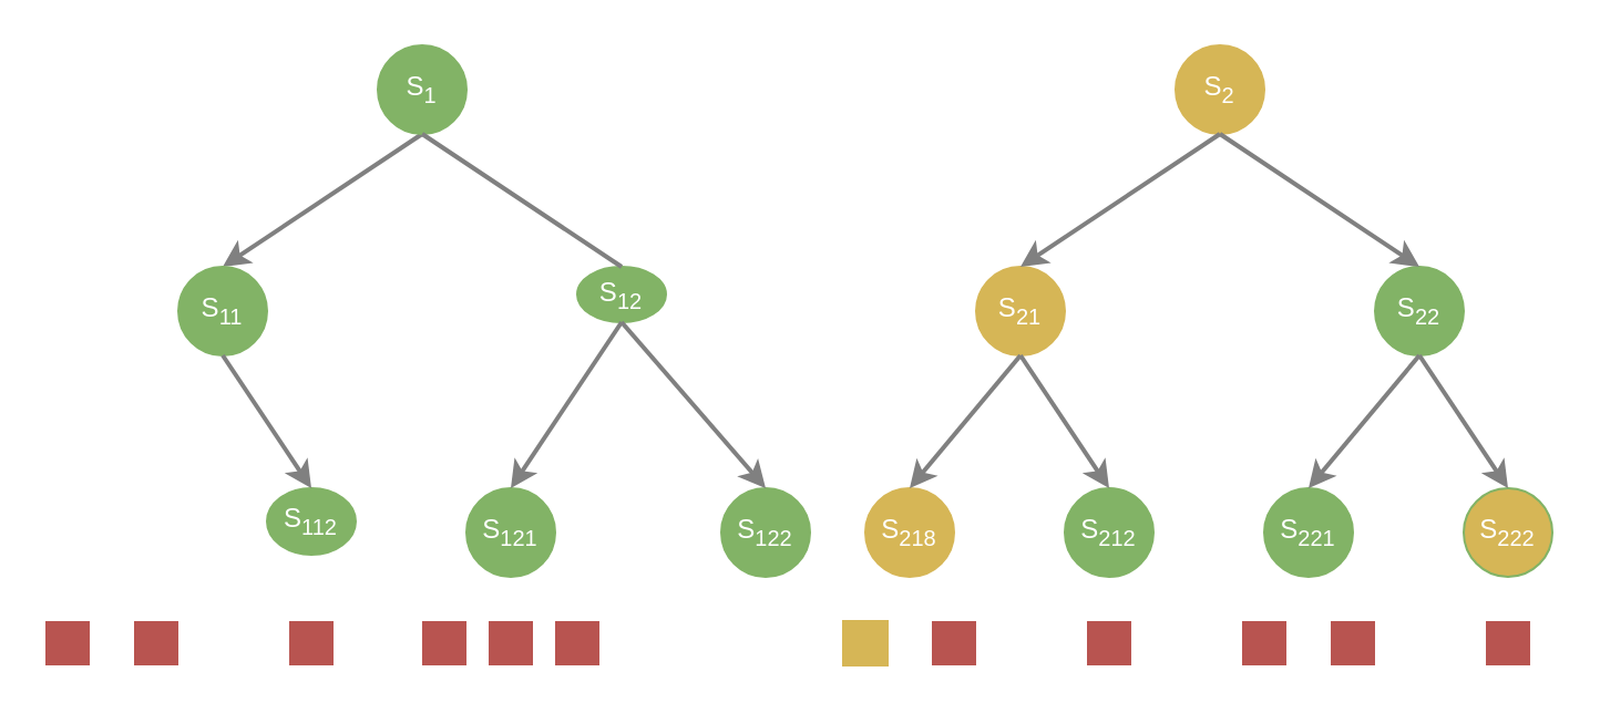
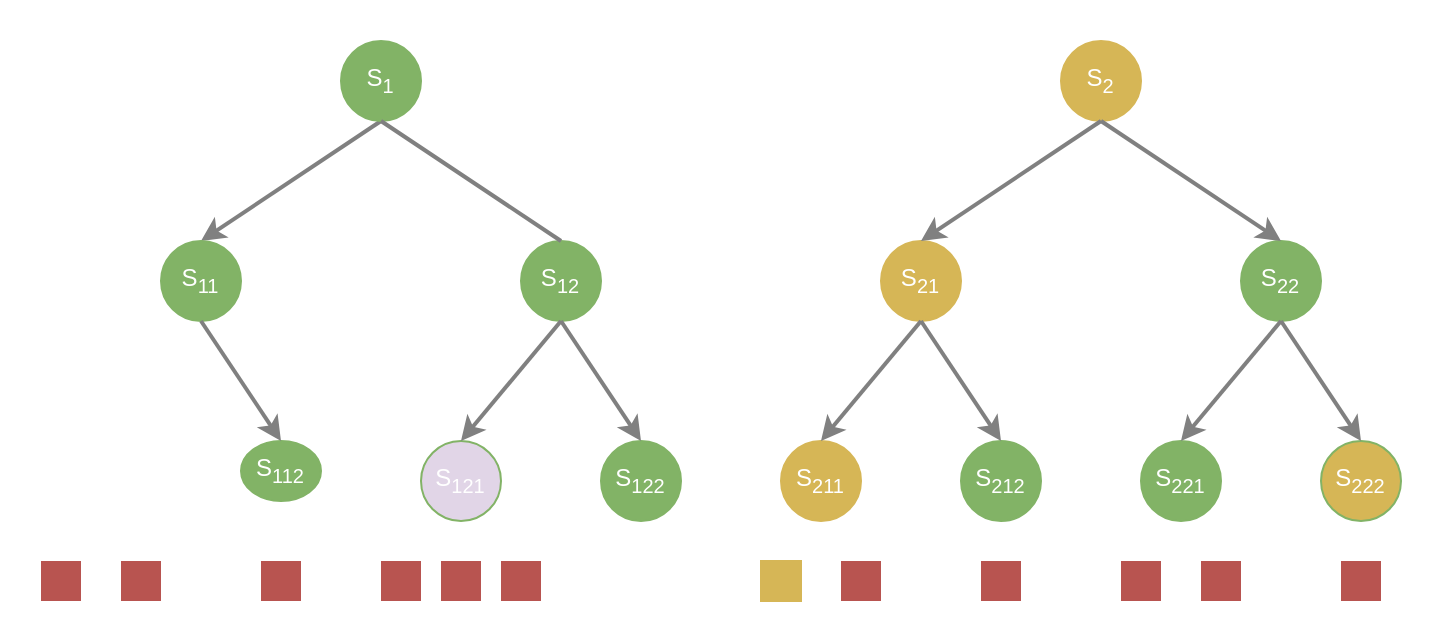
  <mxCell id="0" />
  <mxCell id="1" parent="0" />
  <mxCell id="2" style="rounded=0;orthogonalLoop=1;jettySize=auto;html=1;exitX=0.5;exitY=1;exitDx=0;exitDy=0;fontSize=12;fontColor=#FFFFFF;entryX=0.5;entryY=0;entryDx=0;entryDy=0;strokeWidth=2;strokeColor=#808080;" edge="1" parent="1" source="3" target="4"><mxGeometry relative="1" as="geometry" /></mxCell>
  <mxCell id="3" value="S&lt;sub&gt;1&lt;/sub&gt;" style="ellipse;whiteSpace=wrap;html=1;aspect=fixed;fillColor=#82B366;strokeColor=#82b366;fontColor=#FFFFFF;fontStyle=0;fontSize=12;" vertex="1" parent="1"><mxGeometry x="170" y="20" width="40" height="40" as="geometry" /></mxCell>
  <mxCell id="4" value="S&lt;sub&gt;11&lt;/sub&gt;" style="ellipse;whiteSpace=wrap;html=1;aspect=fixed;fillColor=#82B366;strokeColor=#82b366;fontColor=#FFFFFF;fontStyle=0;fontSize=12;" vertex="1" parent="1"><mxGeometry x="80" y="120" width="40" height="40" as="geometry" /></mxCell>
- <mxCell id="5" value="S&lt;sub&gt;12&lt;/sub&gt;" style="ellipse;whiteSpace=wrap;html=1;aspect=fixed;fillColor=#82B366;strokeColor=#82b366;fontColor=#FFFFFF;fontStyle=0;fontSize=12;" vertex="1" parent="1"><mxGeometry x="260" y="120" width="40" height="25" as="geometry" /></mxCell>
+ <mxCell id="5" value="S&lt;sub&gt;12&lt;/sub&gt;" style="ellipse;whiteSpace=wrap;html=1;aspect=fixed;fillColor=#82B366;strokeColor=#82b366;fontColor=#FFFFFF;fontStyle=0;fontSize=12;" vertex="1" parent="1"><mxGeometry x="260" y="120" width="40" height="40" as="geometry" /></mxCell>
  <mxCell id="6" value="S&lt;sub&gt;112&lt;/sub&gt;" style="ellipse;whiteSpace=wrap;html=1;aspect=fixed;fillColor=#82B366;strokeColor=#82b366;fontColor=#FFFFFF;fontStyle=0;fontSize=12;" vertex="1" parent="1"><mxGeometry x="120" y="220" width="40" height="30" as="geometry" /></mxCell>
- <mxCell id="7" value="S&lt;sub&gt;121&lt;/sub&gt;" style="ellipse;whiteSpace=wrap;html=1;aspect=fixed;fillColor=#82B366;strokeColor=#82b366;fontColor=#FFFFFF;fontStyle=0;fontSize=12;" vertex="1" parent="1"><mxGeometry x="210" y="220" width="40" height="40" as="geometry" /></mxCell>
- <mxCell id="8" value="S&lt;sub&gt;122&lt;/sub&gt;" style="ellipse;whiteSpace=wrap;html=1;aspect=fixed;fillColor=#82B366;strokeColor=#82b366;fontColor=#FFFFFF;fontStyle=0;fontSize=12;" vertex="1" parent="1"><mxGeometry x="325" y="220" width="40" height="40" as="geometry" /></mxCell>
+ <mxCell id="7" value="S&lt;sub&gt;121&lt;/sub&gt;" style="ellipse;whiteSpace=wrap;html=1;aspect=fixed;fillColor=#e1d5e7;strokeColor=#82b366;fontColor=#FFFFFF;fontStyle=0;fontSize=12;" vertex="1" parent="1"><mxGeometry x="210" y="220" width="40" height="40" as="geometry" /></mxCell>
+ <mxCell id="8" value="S&lt;sub&gt;122&lt;/sub&gt;" style="ellipse;whiteSpace=wrap;html=1;aspect=fixed;fillColor=#82B366;strokeColor=#82b366;fontColor=#FFFFFF;fontStyle=0;fontSize=12;" vertex="1" parent="1"><mxGeometry x="300" y="220" width="40" height="40" as="geometry" /></mxCell>
  <mxCell id="9" value="" style="rounded=0;whiteSpace=wrap;html=1;fillColor=#B85450;fontSize=12;strokeColor=none;" vertex="1" parent="1"><mxGeometry x="20" y="280" width="20" height="20" as="geometry" /></mxCell>
  <mxCell id="10" value="" style="rounded=0;whiteSpace=wrap;html=1;fillColor=#B85450;fontSize=12;strokeColor=none;" vertex="1" parent="1"><mxGeometry x="60" y="280" width="20" height="20" as="geometry" /></mxCell>
  <mxCell id="11" value="" style="rounded=0;whiteSpace=wrap;html=1;fillColor=#B85450;fontSize=12;strokeColor=none;" vertex="1" parent="1"><mxGeometry x="130" y="280" width="20" height="20" as="geometry" /></mxCell>
  <mxCell id="12" value="" style="rounded=0;whiteSpace=wrap;html=1;fillColor=#B85450;fontSize=12;strokeColor=none;" vertex="1" parent="1"><mxGeometry x="220" y="280" width="20" height="20" as="geometry" /></mxCell>
  <mxCell id="13" value="" style="rounded=0;whiteSpace=wrap;html=1;fillColor=#B85450;fontSize=12;strokeColor=none;" vertex="1" parent="1"><mxGeometry x="190" y="280" width="20" height="20" as="geometry" /></mxCell>
  <mxCell id="14" value="" style="rounded=0;whiteSpace=wrap;html=1;fillColor=#B85450;fontSize=12;strokeColor=none;" vertex="1" parent="1"><mxGeometry x="250" y="280" width="20" height="20" as="geometry" /></mxCell>
  <mxCell id="15" value="S&lt;sub&gt;2&lt;/sub&gt;" style="ellipse;whiteSpace=wrap;html=1;aspect=fixed;fillColor=#D6B656;strokeColor=#D6B656;fontColor=#FFFFFF;fontStyle=0;fontSize=12;" vertex="1" parent="1"><mxGeometry x="530" y="20" width="40" height="40" as="geometry" /></mxCell>
  <mxCell id="16" value="S&lt;sub&gt;21&lt;/sub&gt;" style="ellipse;whiteSpace=wrap;html=1;aspect=fixed;fillColor=#D6B656;strokeColor=#D6B656;fontColor=#FFFFFF;fontStyle=0;fontSize=12;" vertex="1" parent="1"><mxGeometry x="440" y="120" width="40" height="40" as="geometry" /></mxCell>
  <mxCell id="17" value="S&lt;sub&gt;22&lt;/sub&gt;" style="ellipse;whiteSpace=wrap;html=1;aspect=fixed;fillColor=#82B366;strokeColor=#82b366;fontColor=#FFFFFF;fontStyle=0;fontSize=12;" vertex="1" parent="1"><mxGeometry x="620" y="120" width="40" height="40" as="geometry" /></mxCell>
- <mxCell id="18" value="S&lt;sub&gt;218&lt;/sub&gt;" style="ellipse;whiteSpace=wrap;html=1;aspect=fixed;fillColor=#D6B656;strokeColor=#D6B656;fontColor=#FFFFFF;fontStyle=0;fontSize=12;" vertex="1" parent="1"><mxGeometry x="390" y="220" width="40" height="40" as="geometry" /></mxCell>
+ <mxCell id="18" value="S&lt;sub&gt;211&lt;/sub&gt;" style="ellipse;whiteSpace=wrap;html=1;aspect=fixed;fillColor=#D6B656;strokeColor=#D6B656;fontColor=#FFFFFF;fontStyle=0;fontSize=12;" vertex="1" parent="1"><mxGeometry x="390" y="220" width="40" height="40" as="geometry" /></mxCell>
  <mxCell id="19" value="S&lt;sub&gt;212&lt;/sub&gt;" style="ellipse;whiteSpace=wrap;html=1;aspect=fixed;fillColor=#82B366;strokeColor=#82b366;fontColor=#FFFFFF;fontStyle=0;fontSize=12;" vertex="1" parent="1"><mxGeometry x="480" y="220" width="40" height="40" as="geometry" /></mxCell>
  <mxCell id="20" value="S&lt;sub&gt;221&lt;/sub&gt;" style="ellipse;whiteSpace=wrap;html=1;aspect=fixed;fillColor=#82B366;strokeColor=#82b366;fontColor=#FFFFFF;fontStyle=0;fontSize=12;" vertex="1" parent="1"><mxGeometry x="570" y="220" width="40" height="40" as="geometry" /></mxCell>
  <mxCell id="21" value="S&lt;sub&gt;222&lt;/sub&gt;" style="ellipse;whiteSpace=wrap;html=1;aspect=fixed;fillColor=#d6b656;strokeColor=#82b366;fontColor=#FFFFFF;fontStyle=0;fontSize=12;" vertex="1" parent="1"><mxGeometry x="660" y="220" width="40" height="40" as="geometry" /></mxCell>
  <mxCell id="22" value="" style="rounded=0;whiteSpace=wrap;html=1;fillColor=#D6B656;fontSize=12;strokeColor=#d6b656;" vertex="1" parent="1"><mxGeometry x="380" y="280" width="20" height="20" as="geometry" /></mxCell>
  <mxCell id="23" value="" style="rounded=0;whiteSpace=wrap;html=1;fillColor=#B85450;fontSize=12;strokeColor=none;" vertex="1" parent="1"><mxGeometry x="420" y="280" width="20" height="20" as="geometry" /></mxCell>
  <mxCell id="24" value="" style="rounded=0;whiteSpace=wrap;html=1;fillColor=#B85450;fontSize=12;strokeColor=none;" vertex="1" parent="1"><mxGeometry x="490" y="280" width="20" height="20" as="geometry" /></mxCell>
  <mxCell id="25" value="" style="rounded=0;whiteSpace=wrap;html=1;fillColor=#B85450;fontSize=12;strokeColor=none;" vertex="1" parent="1"><mxGeometry x="670" y="280" width="20" height="20" as="geometry" /></mxCell>
  <mxCell id="26" value="" style="rounded=0;whiteSpace=wrap;html=1;fillColor=#B85450;fontSize=12;strokeColor=none;" vertex="1" parent="1"><mxGeometry x="560" y="280" width="20" height="20" as="geometry" /></mxCell>
  <mxCell id="27" value="" style="rounded=0;whiteSpace=wrap;html=1;fillColor=#B85450;fontSize=12;strokeColor=none;" vertex="1" parent="1"><mxGeometry x="600" y="280" width="20" height="20" as="geometry" /></mxCell>
  <mxCell id="28" style="rounded=0;orthogonalLoop=1;jettySize=auto;html=1;exitX=0.5;exitY=1;exitDx=0;exitDy=0;fontSize=12;fontColor=#FFFFFF;entryX=0.5;entryY=0;entryDx=0;entryDy=0;strokeWidth=2;strokeColor=#808080;endArrow=none;" edge="1" parent="1" source="3" target="5"><mxGeometry relative="1" as="geometry"><mxPoint x="200" y="100" as="sourcePoint" /><mxPoint x="110" y="130" as="targetPoint" /></mxGeometry></mxCell>
  <mxCell id="29" style="rounded=0;orthogonalLoop=1;jettySize=auto;html=1;exitX=0.5;exitY=1;exitDx=0;exitDy=0;fontSize=12;fontColor=#FFFFFF;entryX=0.5;entryY=0;entryDx=0;entryDy=0;strokeWidth=2;strokeColor=#808080;" edge="1" parent="1" source="4" target="6"><mxGeometry relative="1" as="geometry"><mxPoint x="220" y="120" as="sourcePoint" /><mxPoint x="130" y="150" as="targetPoint" /></mxGeometry></mxCell>
  <mxCell id="30" style="rounded=0;orthogonalLoop=1;jettySize=auto;html=1;exitX=0.5;exitY=1;exitDx=0;exitDy=0;fontSize=12;fontColor=#FFFFFF;entryX=0.5;entryY=0;entryDx=0;entryDy=0;strokeWidth=2;strokeColor=#808080;" edge="1" parent="1" source="5" target="7"><mxGeometry relative="1" as="geometry"><mxPoint x="230" y="130" as="sourcePoint" /><mxPoint x="140" y="160" as="targetPoint" /></mxGeometry></mxCell>
  <mxCell id="31" style="rounded=0;orthogonalLoop=1;jettySize=auto;html=1;exitX=0.5;exitY=1;exitDx=0;exitDy=0;fontSize=12;fontColor=#FFFFFF;entryX=0.5;entryY=0;entryDx=0;entryDy=0;strokeWidth=2;strokeColor=#808080;" edge="1" parent="1" source="5" target="8"><mxGeometry relative="1" as="geometry"><mxPoint x="240" y="140" as="sourcePoint" /><mxPoint x="150" y="170" as="targetPoint" /></mxGeometry></mxCell>
  <mxCell id="32" style="rounded=0;orthogonalLoop=1;jettySize=auto;html=1;exitX=0.5;exitY=1;exitDx=0;exitDy=0;fontSize=12;fontColor=#FFFFFF;entryX=0.5;entryY=0;entryDx=0;entryDy=0;strokeWidth=2;strokeColor=#808080;" edge="1" parent="1" source="15" target="16"><mxGeometry relative="1" as="geometry"><mxPoint x="250" y="150" as="sourcePoint" /><mxPoint x="160" y="180" as="targetPoint" /></mxGeometry></mxCell>
  <mxCell id="33" style="rounded=0;orthogonalLoop=1;jettySize=auto;html=1;exitX=0.5;exitY=1;exitDx=0;exitDy=0;fontSize=12;fontColor=#FFFFFF;entryX=0.5;entryY=0;entryDx=0;entryDy=0;strokeWidth=2;strokeColor=#808080;" edge="1" parent="1" source="15" target="17"><mxGeometry relative="1" as="geometry"><mxPoint x="260" y="160" as="sourcePoint" /><mxPoint x="170" y="190" as="targetPoint" /></mxGeometry></mxCell>
  <mxCell id="34" style="rounded=0;orthogonalLoop=1;jettySize=auto;html=1;exitX=0.5;exitY=1;exitDx=0;exitDy=0;fontSize=12;fontColor=#FFFFFF;entryX=0.5;entryY=0;entryDx=0;entryDy=0;strokeWidth=2;strokeColor=#808080;" edge="1" parent="1" source="16" target="18"><mxGeometry relative="1" as="geometry"><mxPoint x="270" y="170" as="sourcePoint" /><mxPoint x="180" y="200" as="targetPoint" /></mxGeometry></mxCell>
  <mxCell id="35" style="rounded=0;orthogonalLoop=1;jettySize=auto;html=1;exitX=0.5;exitY=1;exitDx=0;exitDy=0;fontSize=12;fontColor=#FFFFFF;entryX=0.5;entryY=0;entryDx=0;entryDy=0;strokeWidth=2;strokeColor=#808080;" edge="1" parent="1" source="16" target="19"><mxGeometry relative="1" as="geometry"><mxPoint x="280" y="180" as="sourcePoint" /><mxPoint x="190" y="210" as="targetPoint" /></mxGeometry></mxCell>
  <mxCell id="36" style="rounded=0;orthogonalLoop=1;jettySize=auto;html=1;exitX=0.5;exitY=1;exitDx=0;exitDy=0;fontSize=12;fontColor=#FFFFFF;entryX=0.5;entryY=0;entryDx=0;entryDy=0;strokeWidth=2;strokeColor=#808080;" edge="1" parent="1" source="17" target="20"><mxGeometry relative="1" as="geometry"><mxPoint x="290" y="190" as="sourcePoint" /><mxPoint x="200" y="220" as="targetPoint" /></mxGeometry></mxCell>
  <mxCell id="37" style="rounded=0;orthogonalLoop=1;jettySize=auto;html=1;exitX=0.5;exitY=1;exitDx=0;exitDy=0;fontSize=12;fontColor=#FFFFFF;entryX=0.5;entryY=0;entryDx=0;entryDy=0;strokeWidth=2;strokeColor=#808080;" edge="1" parent="1" source="17" target="21"><mxGeometry relative="1" as="geometry"><mxPoint x="300" y="200" as="sourcePoint" /><mxPoint x="210" y="230" as="targetPoint" /></mxGeometry></mxCell>
